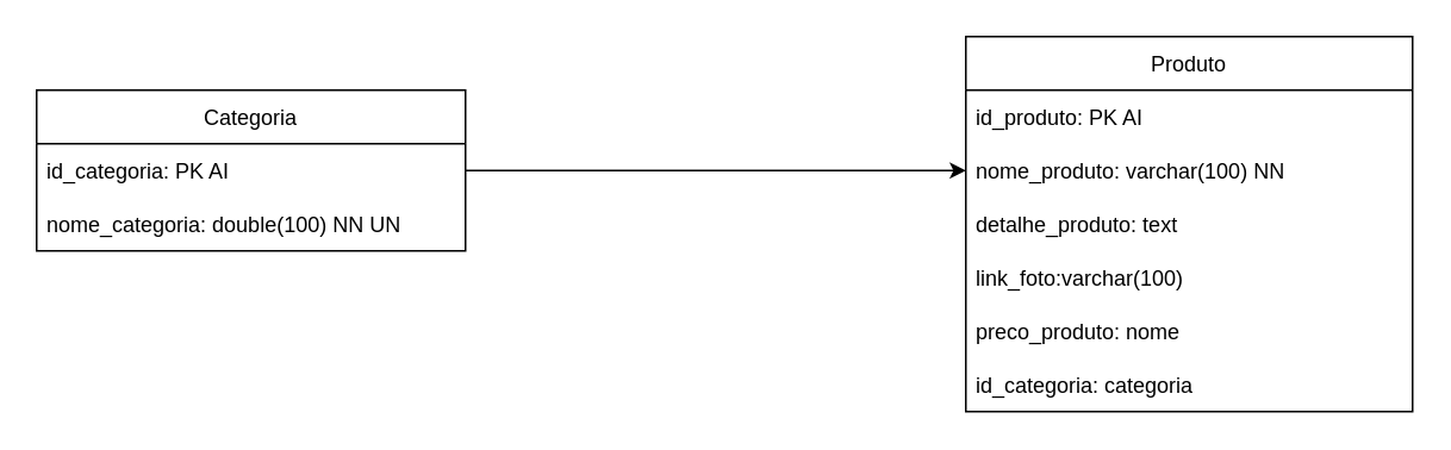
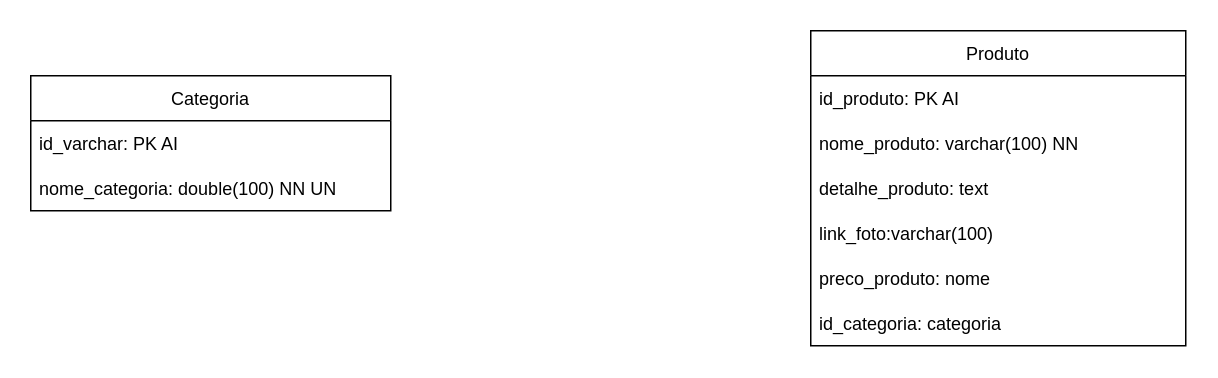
  <mxCell id="0" />
  <mxCell id="1" parent="0" />
- <mxCell id="2" style="edgeStyle=orthogonalEdgeStyle;rounded=0;orthogonalLoop=1;jettySize=auto;html=1;entryX=0;entryY=0.5;entryDx=0;entryDy=0;" parent="1" source="3" target="8" edge="1"><mxGeometry relative="1" as="geometry" /></mxCell>
  <mxCell id="3" value="Categoria" style="swimlane;fontStyle=0;childLayout=stackLayout;horizontal=1;startSize=30;horizontalStack=0;resizeParent=1;resizeParentMax=0;resizeLast=0;collapsible=1;marginBottom=0;" parent="1" vertex="1"><mxGeometry x="20" y="50" width="240" height="90" as="geometry"><mxRectangle x="20" y="90" width="90" height="30" as="alternateBounds" /></mxGeometry></mxCell>
- <mxCell id="4" value="id_categoria: PK AI" style="text;strokeColor=none;fillColor=none;align=left;verticalAlign=middle;spacingLeft=4;spacingRight=4;overflow=hidden;points=[[0,0.5],[1,0.5]];portConstraint=eastwest;rotatable=0;" parent="3" vertex="1"><mxGeometry y="30" width="240" height="30" as="geometry" /></mxCell>
+ <mxCell id="4" value="id_varchar: PK AI" style="text;strokeColor=none;fillColor=none;align=left;verticalAlign=middle;spacingLeft=4;spacingRight=4;overflow=hidden;points=[[0,0.5],[1,0.5]];portConstraint=eastwest;rotatable=0;" parent="3" vertex="1"><mxGeometry y="30" width="240" height="30" as="geometry" /></mxCell>
  <mxCell id="5" value="nome_categoria: double(100) NN UN" style="text;strokeColor=none;fillColor=none;align=left;verticalAlign=middle;spacingLeft=4;spacingRight=4;overflow=hidden;points=[[0,0.5],[1,0.5]];portConstraint=eastwest;rotatable=0;" parent="3" vertex="1"><mxGeometry y="60" width="240" height="30" as="geometry" /></mxCell>
  <mxCell id="6" value="Produto" style="swimlane;fontStyle=0;childLayout=stackLayout;horizontal=1;startSize=30;horizontalStack=0;resizeParent=1;resizeParentMax=0;resizeLast=0;collapsible=1;marginBottom=0;" parent="1" vertex="1"><mxGeometry x="540" y="20" width="250" height="210" as="geometry" /></mxCell>
  <mxCell id="7" value="id_produto: PK AI" style="text;strokeColor=none;fillColor=none;align=left;verticalAlign=middle;spacingLeft=4;spacingRight=4;overflow=hidden;points=[[0,0.5],[1,0.5]];portConstraint=eastwest;rotatable=0;" parent="6" vertex="1"><mxGeometry y="30" width="250" height="30" as="geometry" /></mxCell>
  <mxCell id="8" value="nome_produto: varchar(100) NN" style="text;strokeColor=none;fillColor=none;align=left;verticalAlign=middle;spacingLeft=4;spacingRight=4;overflow=hidden;points=[[0,0.5],[1,0.5]];portConstraint=eastwest;rotatable=0;" parent="6" vertex="1"><mxGeometry y="60" width="250" height="30" as="geometry" /></mxCell>
  <mxCell id="9" value="detalhe_produto: text" style="text;strokeColor=none;fillColor=none;align=left;verticalAlign=middle;spacingLeft=4;spacingRight=4;overflow=hidden;points=[[0,0.5],[1,0.5]];portConstraint=eastwest;rotatable=0;" parent="6" vertex="1"><mxGeometry y="90" width="250" height="30" as="geometry" /></mxCell>
  <mxCell id="10" value="link_foto:varchar(100)" style="text;strokeColor=none;fillColor=none;align=left;verticalAlign=middle;spacingLeft=4;spacingRight=4;overflow=hidden;points=[[0,0.5],[1,0.5]];portConstraint=eastwest;rotatable=0;" parent="6" vertex="1"><mxGeometry y="120" width="250" height="30" as="geometry" /></mxCell>
  <mxCell id="11" value="preco_produto: nome" style="text;strokeColor=none;fillColor=none;align=left;verticalAlign=middle;spacingLeft=4;spacingRight=4;overflow=hidden;points=[[0,0.5],[1,0.5]];portConstraint=eastwest;rotatable=0;" parent="6" vertex="1"><mxGeometry y="150" width="250" height="30" as="geometry" /></mxCell>
  <mxCell id="12" value="id_categoria: categoria" style="text;strokeColor=none;fillColor=none;align=left;verticalAlign=middle;spacingLeft=4;spacingRight=4;overflow=hidden;points=[[0,0.5],[1,0.5]];portConstraint=eastwest;rotatable=0;" parent="6" vertex="1"><mxGeometry y="180" width="250" height="30" as="geometry" /></mxCell>
